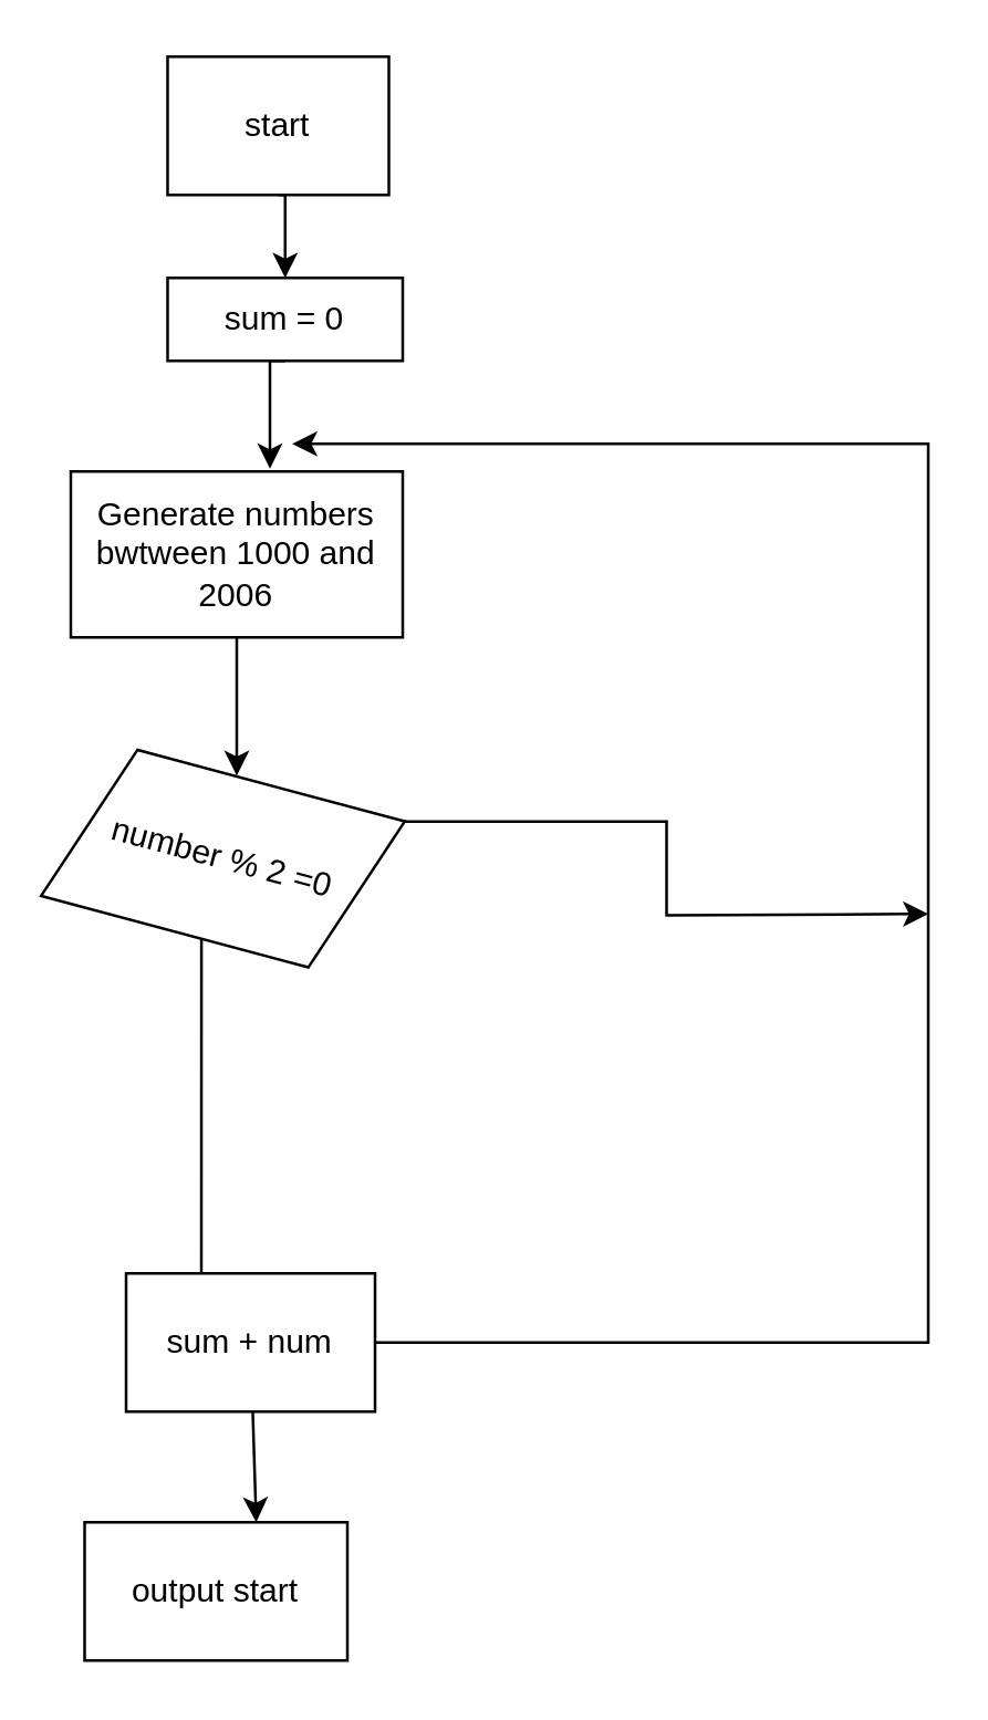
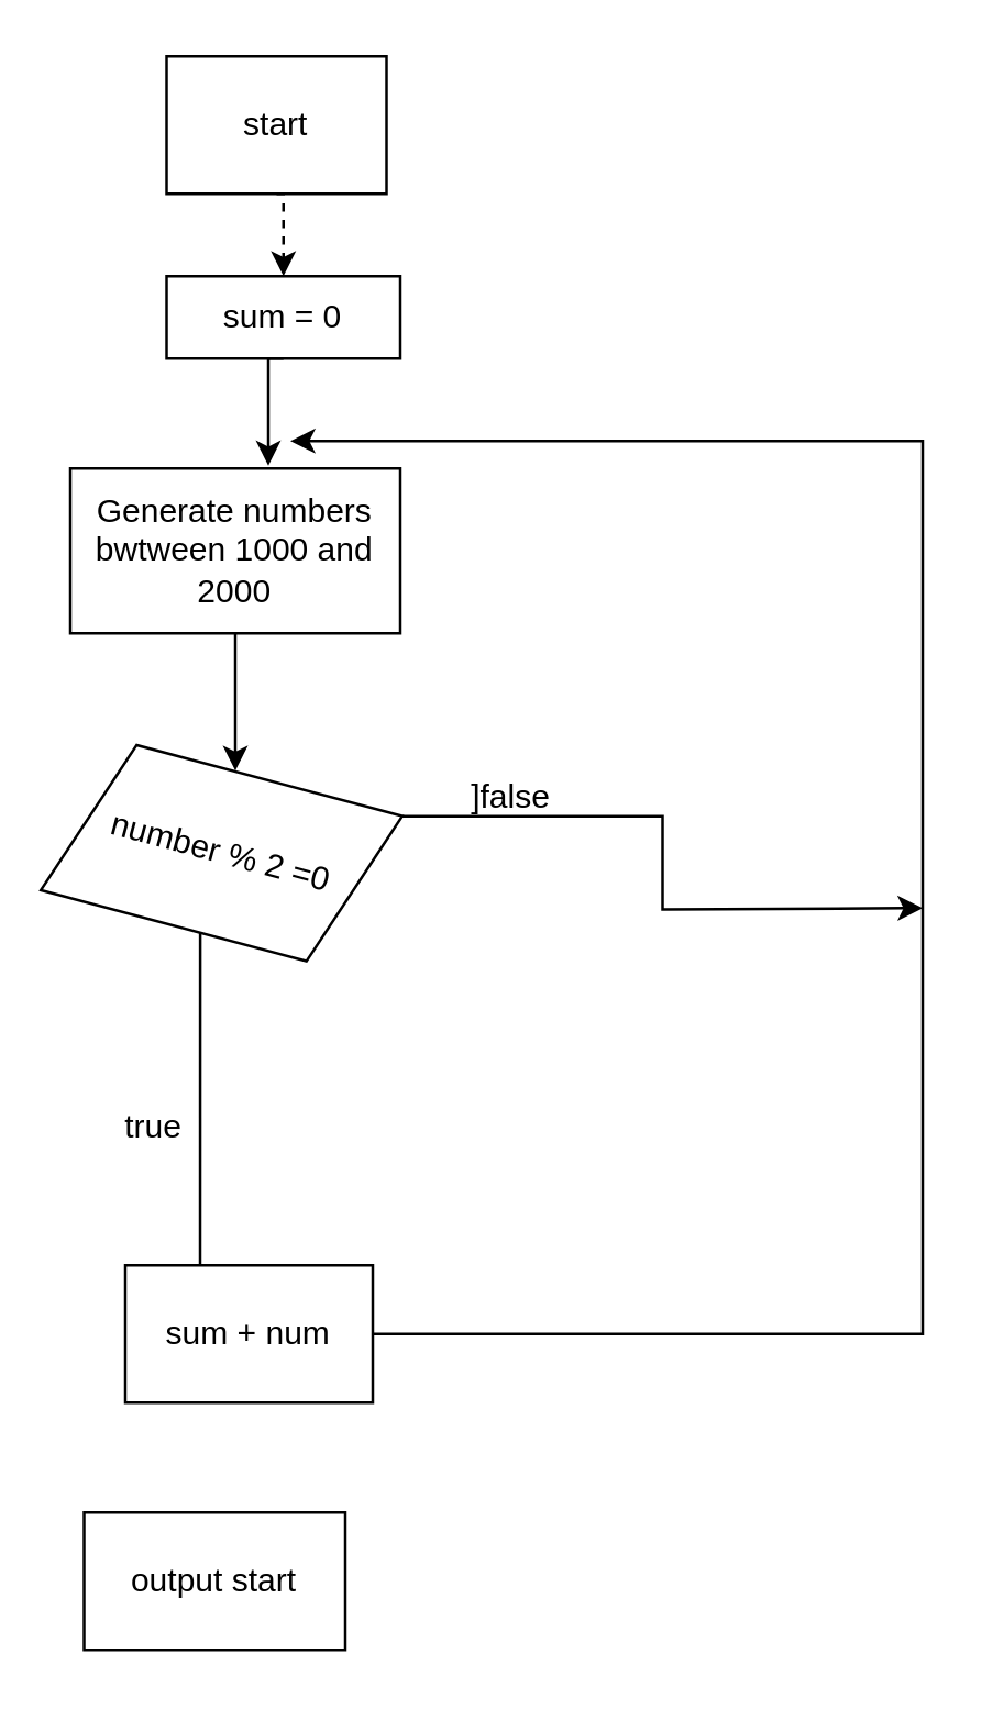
  <mxCell id="0" />
  <mxCell id="1" parent="0" />
- <mxCell id="2" style="edgeStyle=orthogonalEdgeStyle;rounded=0;orthogonalLoop=1;jettySize=auto;html=1;exitX=0.5;exitY=1;exitDx=0;exitDy=0;entryX=0.5;entryY=0;entryDx=0;entryDy=0;" edge="1" parent="1" source="3" target="5"><mxGeometry relative="1" as="geometry" /></mxCell>
+ <mxCell id="2" style="edgeStyle=orthogonalEdgeStyle;rounded=0;orthogonalLoop=1;jettySize=auto;html=1;exitX=0.5;exitY=1;exitDx=0;exitDy=0;entryX=0.5;entryY=0;entryDx=0;entryDy=0;dashed=1;" edge="1" parent="1" source="3" target="5"><mxGeometry relative="1" as="geometry" /></mxCell>
  <mxCell id="3" value="start" style="whiteSpace=wrap;html=1;" vertex="1" parent="1"><mxGeometry x="60" y="20" width="80" height="50" as="geometry" /></mxCell>
  <mxCell id="4" style="edgeStyle=orthogonalEdgeStyle;rounded=0;orthogonalLoop=1;jettySize=auto;html=1;exitX=0.5;exitY=1;exitDx=0;exitDy=0;entryX=0.6;entryY=-0.017;entryDx=0;entryDy=0;entryPerimeter=0;" edge="1" parent="1" source="5" target="7"><mxGeometry relative="1" as="geometry" /></mxCell>
  <mxCell id="5" value="sum = 0" style="whiteSpace=wrap;html=1;" vertex="1" parent="1"><mxGeometry x="60" y="100" width="85" height="30" as="geometry" /></mxCell>
  <mxCell id="6" style="edgeStyle=none;rounded=0;orthogonalLoop=1;jettySize=auto;html=1;exitX=0.5;exitY=1;exitDx=0;exitDy=0;" edge="1" parent="1" source="7"><mxGeometry relative="1" as="geometry"><mxPoint x="85" y="280" as="targetPoint" /></mxGeometry></mxCell>
- <mxCell id="7" value="Generate numbers bwtween 1000 and 2006" style="whiteSpace=wrap;html=1;" vertex="1" parent="1"><mxGeometry x="25" y="170" width="120" height="60" as="geometry" /></mxCell>
+ <mxCell id="7" value="Generate numbers bwtween 1000 and 2000" style="whiteSpace=wrap;html=1;" vertex="1" parent="1"><mxGeometry x="25" y="170" width="120" height="60" as="geometry" /></mxCell>
  <mxCell id="8" style="edgeStyle=orthogonalEdgeStyle;rounded=0;orthogonalLoop=1;jettySize=auto;html=1;exitX=1;exitY=0;exitDx=0;exitDy=0;" edge="1" parent="1" source="10"><mxGeometry relative="1" as="geometry"><mxPoint x="335" y="330" as="targetPoint" /></mxGeometry></mxCell>
  <mxCell id="9" style="edgeStyle=orthogonalEdgeStyle;rounded=0;orthogonalLoop=1;jettySize=auto;html=1;exitX=0.5;exitY=1;exitDx=0;exitDy=0;" edge="1" parent="1" source="10"><mxGeometry relative="1" as="geometry"><mxPoint x="65" y="470" as="targetPoint" /><Array as="points"><mxPoint x="72" y="470" /><mxPoint x="72" y="470" /></Array></mxGeometry></mxCell>
  <mxCell id="10" value="number % 2 =0" style="shape=parallelogram;perimeter=parallelogramPerimeter;whiteSpace=wrap;html=1;fixedSize=1;rotation=15;" vertex="1" parent="1"><mxGeometry x="20" y="280" width="120" height="60" as="geometry" /></mxCell>
+ <mxCell id="11" value="]false" style="text;html=1;align=center;verticalAlign=middle;resizable=0;points=[];autosize=1;" vertex="1" parent="1"><mxGeometry x="165" y="280" width="40" height="20" as="geometry" /></mxCell>
+ <mxCell id="12" value="true" style="text;html=1;align=center;verticalAlign=middle;resizable=0;points=[];autosize=1;" vertex="1" parent="1"><mxGeometry x="35" y="400" width="40" height="20" as="geometry" /></mxCell>
  <mxCell id="13" style="edgeStyle=orthogonalEdgeStyle;rounded=0;orthogonalLoop=1;jettySize=auto;html=1;" edge="1" parent="1" source="15"><mxGeometry relative="1" as="geometry"><mxPoint x="105" y="160" as="targetPoint" /><Array as="points"><mxPoint x="335" y="485" /><mxPoint x="335" y="160" /></Array></mxGeometry></mxCell>
- <mxCell id="14" style="edgeStyle=none;rounded=0;orthogonalLoop=1;jettySize=auto;html=1;entryX=0.653;entryY=0;entryDx=0;entryDy=0;entryPerimeter=0;" edge="1" parent="1" source="15" target="16"><mxGeometry relative="1" as="geometry" /></mxCell>
  <mxCell id="15" value="sum + num" style="whiteSpace=wrap;html=1;" vertex="1" parent="1"><mxGeometry x="45" y="460" width="90" height="50" as="geometry" /></mxCell>
  <mxCell id="16" value="output start" style="whiteSpace=wrap;html=1;" vertex="1" parent="1"><mxGeometry x="30" y="550" width="95" height="50" as="geometry" /></mxCell>
